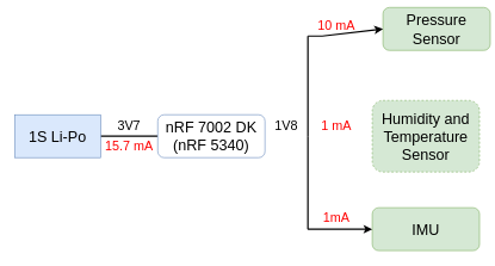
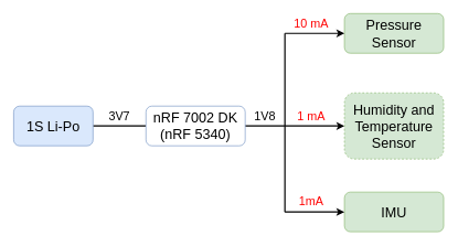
  <mxCell id="0" />
  <mxCell id="1" parent="0" />
  <mxCell id="2" value="" style="edgeStyle=orthogonalEdgeStyle;rounded=0;orthogonalLoop=1;jettySize=auto;html=1;startSize=11;strokeWidth=2;endArrow=none;" parent="1" source="3" target="5" edge="1"><mxGeometry relative="1" as="geometry" /></mxCell>
- <mxCell id="3" value="&lt;font style=&quot;font-size: 21px;&quot;&gt;1S Li-Po&lt;/font&gt;" style="whiteSpace=wrap;html=1;fillColor=#dae8fc;strokeColor=#6c8ebf;rounded=0;" parent="1" vertex="1"><mxGeometry x="20" y="160" width="120" height="60" as="geometry" /></mxCell>
+ <mxCell id="3" value="&lt;font style=&quot;font-size: 21px;&quot;&gt;1S Li-Po&lt;/font&gt;" style="rounded=1;whiteSpace=wrap;html=1;fillColor=#dae8fc;strokeColor=#6c8ebf;" parent="1" vertex="1"><mxGeometry x="20" y="160" width="120" height="60" as="geometry" /></mxCell>
+ <mxCell id="4" value="" style="edgeStyle=orthogonalEdgeStyle;rounded=0;orthogonalLoop=1;jettySize=auto;html=1;startSize=11;strokeWidth=2;" parent="1" source="5" target="7" edge="1"><mxGeometry relative="1" as="geometry" /></mxCell>
  <mxCell id="5" value="&lt;font style=&quot;font-size: 21px;&quot;&gt;nRF 7002 DK&lt;/font&gt;&lt;div&gt;&lt;font style=&quot;font-size: 21px;&quot;&gt;(nRF 5340)&lt;/font&gt;&lt;/div&gt;" style="rounded=1;whiteSpace=wrap;html=1;fillColor=#ffffff;strokeColor=#6c8ebf;" parent="1" vertex="1"><mxGeometry x="220" y="160" width="150" height="60" as="geometry" /></mxCell>
- <mxCell id="6" value="&lt;span style=&quot;font-size: 21px;&quot;&gt;Pressure Sensor&lt;/span&gt;" style="rounded=1;whiteSpace=wrap;html=1;fillColor=#d5e8d4;strokeColor=#82b366;" parent="1" vertex="1"><mxGeometry x="535" y="10" width="150" height="60" as="geometry" /></mxCell>
+ <mxCell id="6" value="&lt;span style=&quot;font-size: 21px;&quot;&gt;Pressure Sensor&lt;/span&gt;" style="rounded=1;whiteSpace=wrap;html=1;fillColor=#d5e8d4;strokeColor=#82b366;" parent="1" vertex="1"><mxGeometry x="520" y="20" width="150" height="60" as="geometry" /></mxCell>
  <mxCell id="7" value="&lt;font style=&quot;font-size: 21px;&quot;&gt;Humidity and Temperature Sensor&lt;/font&gt;" style="rounded=1;whiteSpace=wrap;html=1;fillColor=#d5e8d4;strokeColor=#82b366;dashed=1;" parent="1" vertex="1"><mxGeometry x="520" y="140" width="150" height="100" as="geometry" /></mxCell>
  <mxCell id="8" value="&lt;div&gt;&lt;span style=&quot;font-size: 21px; background-color: transparent; color: light-dark(rgb(0, 0, 0), rgb(255, 255, 255));&quot;&gt;IMU&lt;/span&gt;&lt;/div&gt;" style="rounded=1;whiteSpace=wrap;html=1;fillColor=#d5e8d4;strokeColor=#82b366;" parent="1" vertex="1"><mxGeometry x="520" y="290" width="150" height="60" as="geometry" /></mxCell>
  <mxCell id="9" value="" style="endArrow=classic;html=1;rounded=0;entryX=0;entryY=0.5;entryDx=0;entryDy=0;startSize=11;strokeWidth=2;" parent="1" target="6" edge="1"><mxGeometry width="50" height="50" relative="1" as="geometry"><mxPoint x="430" y="50" as="sourcePoint" /><mxPoint x="430" y="180" as="targetPoint" /><Array as="points"><mxPoint x="450" y="50" /></Array></mxGeometry></mxCell>
  <mxCell id="10" value="" style="endArrow=classic;html=1;rounded=0;entryX=0;entryY=0.5;entryDx=0;entryDy=0;startSize=11;strokeWidth=2;" parent="1" target="8" edge="1"><mxGeometry width="50" height="50" relative="1" as="geometry"><mxPoint x="430" y="320" as="sourcePoint" /><mxPoint x="430" y="180" as="targetPoint" /></mxGeometry></mxCell>
  <mxCell id="11" value="&lt;font style=&quot;font-size: 18px;&quot;&gt;3V7&lt;/font&gt;" style="text;html=1;align=center;verticalAlign=middle;whiteSpace=wrap;rounded=0;" parent="1" vertex="1"><mxGeometry x="150" y="160" width="60" height="30" as="geometry" /></mxCell>
  <mxCell id="12" value="" style="endArrow=none;html=1;rounded=0;startSize=11;strokeWidth=2;" parent="1" edge="1"><mxGeometry width="50" height="50" relative="1" as="geometry"><mxPoint x="430" y="50" as="sourcePoint" /><mxPoint x="430" y="190" as="targetPoint" /></mxGeometry></mxCell>
  <mxCell id="13" value="" style="endArrow=none;html=1;rounded=0;startSize=11;strokeWidth=2;" parent="1" edge="1"><mxGeometry width="50" height="50" relative="1" as="geometry"><mxPoint x="430" y="190" as="sourcePoint" /><mxPoint x="430" y="320" as="targetPoint" /></mxGeometry></mxCell>
  <mxCell id="14" value="&lt;font style=&quot;font-size: 18px;&quot;&gt;1V8&lt;/font&gt;" style="text;html=1;align=center;verticalAlign=middle;whiteSpace=wrap;rounded=0;" parent="1" vertex="1"><mxGeometry x="370" y="160" width="60" height="30" as="geometry" /></mxCell>
  <mxCell id="15" value="&lt;font style=&quot;font-size: 18px;&quot;&gt;10 mA&lt;/font&gt;" style="text;html=1;align=center;verticalAlign=middle;whiteSpace=wrap;rounded=0;fontColor=#FF0000;" parent="1" vertex="1"><mxGeometry x="430" y="20" width="80" height="30" as="geometry" /></mxCell>
  <mxCell id="16" value="&lt;font style=&quot;font-size: 18px;&quot;&gt;1 mA&lt;/font&gt;" style="text;html=1;align=center;verticalAlign=middle;whiteSpace=wrap;rounded=0;fontColor=#FF0000;" parent="1" vertex="1"><mxGeometry x="430" y="160" width="80" height="30" as="geometry" /></mxCell>
  <mxCell id="17" value="&lt;font style=&quot;font-size: 18px;&quot;&gt;1mA&lt;/font&gt;" style="text;html=1;align=center;verticalAlign=middle;whiteSpace=wrap;rounded=0;fontColor=#FF0000;" parent="1" vertex="1"><mxGeometry x="430" y="290" width="80" height="30" as="geometry" /></mxCell>
- <mxCell id="18" value="&lt;font style=&quot;font-size: 18px;&quot;&gt;15.7 mA&lt;/font&gt;" style="text;html=1;align=center;verticalAlign=middle;whiteSpace=wrap;rounded=0;fontColor=#FF0000;" parent="1" vertex="1"><mxGeometry x="145" y="190" width="70" height="30" as="geometry" /></mxCell>
